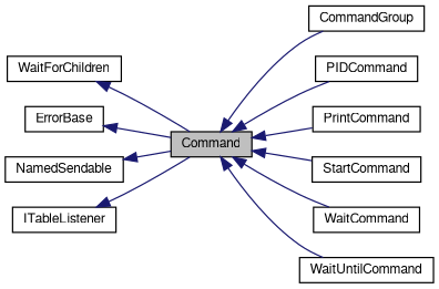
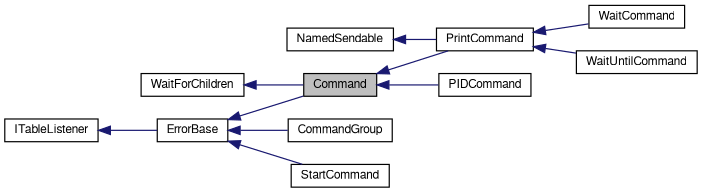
  digraph {
    rankdir=LR
    node [color=black fontname=FreeSans fontsize=10 shape=record]
    edge [color=midnightblue dir=back fontname=FreeSans fontsize=10 labelfontname=FreeSans labelfontsize=10 style=solid]
    n1 [fillcolor=grey75 fontcolor=black height=0.2 label=Command style=filled width=0.4]
    n2 [height=0.2 label=CommandGroup width=0.4]
    n3 [height=0.2 label=PIDCommand width=0.4]
    n4 [height=0.2 label=PrintCommand width=0.4]
    n5 [height=0.2 label=StartCommand width=0.4]
    n6 [height=0.2 label=WaitCommand width=0.4]
    n7 [height=0.2 label=WaitUntilCommand width=0.4]
    n8 [height=0.2 label=WaitForChildren width=0.4]
    n9 [height=0.2 label=ErrorBase width=0.4]
    n10 [height=0.2 label=NamedSendable width=0.4]
    n11 [height=0.2 label=ITableListener width=0.4]
-   n1 -> n2
+   n9 -> n2
    n1 -> n3
    n1 -> n4
-   n1 -> n5
-   n1 -> n6
-   n1 -> n7
+   n9 -> n5
+   n4 -> n6
+   n4 -> n7
    n8 -> n1
    n9 -> n1
-   n10 -> n1
-   n11 -> n1
+   n10 -> n4
+   n11 -> n9
  }
